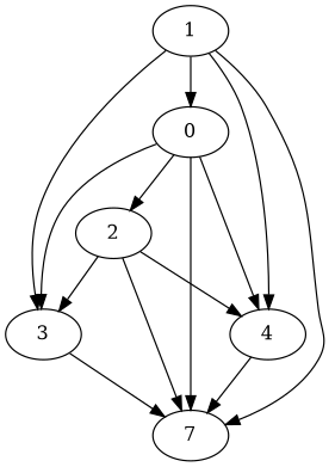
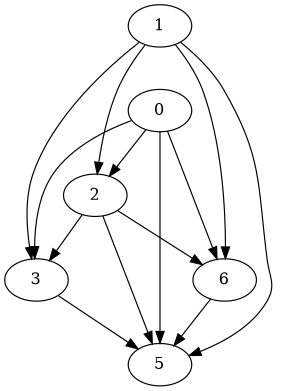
  digraph {
    0
    2
    3
-   4
-   5 [label=7]
+   4 [label=6]
+   5
    1
    0 -> 2
    0 -> 3
    0 -> 4
    0 -> 5
    2 -> 3
    2 -> 4
    2 -> 5
    3 -> 5
    4 -> 5
-   1 -> 0
+   1 -> 2
    1 -> 3
    1 -> 4
    1 -> 5
  }
